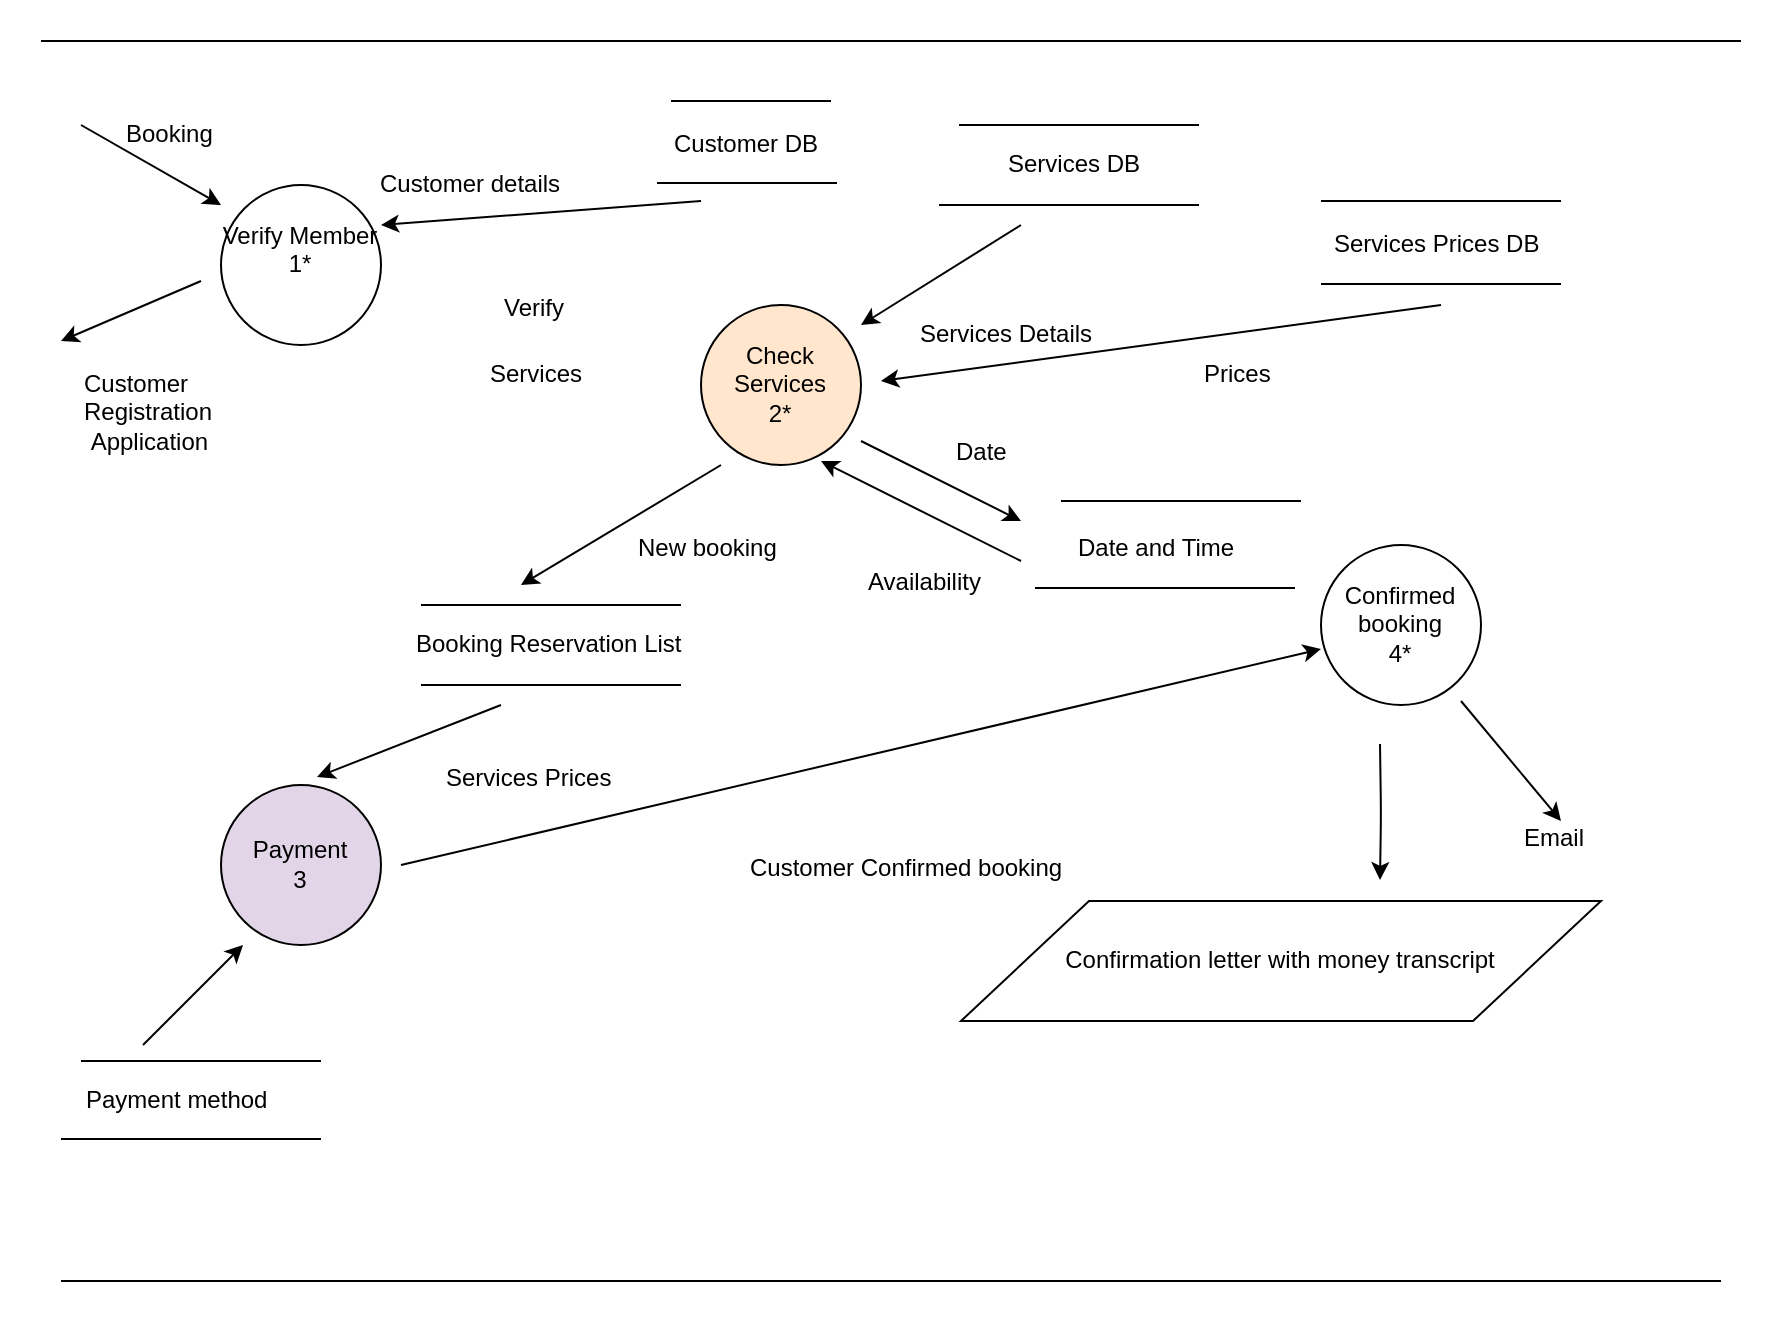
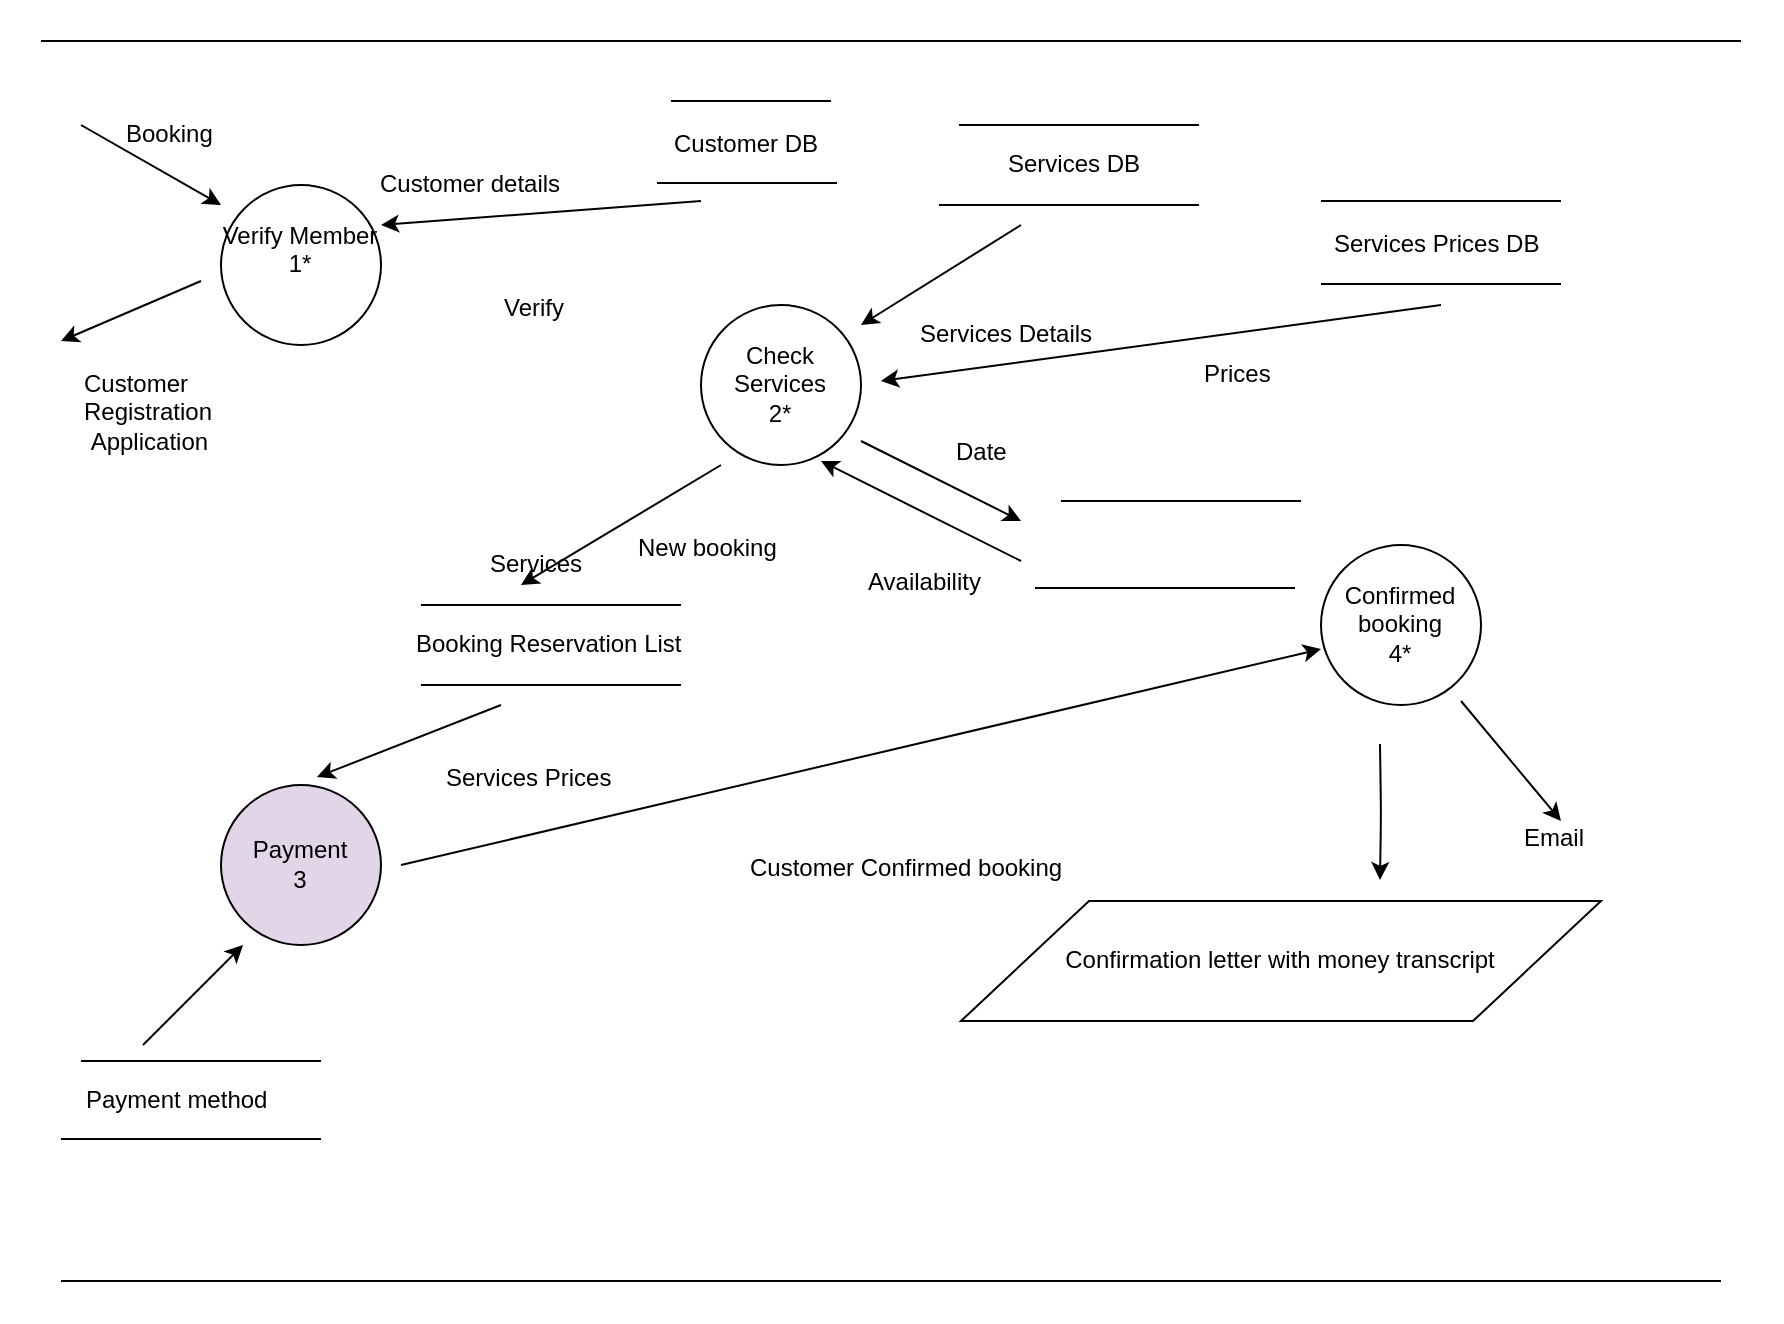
  <mxCell id="0" />
  <mxCell id="1" parent="0" />
  <mxCell id="2" value="Verify Member&lt;br&gt;1*&lt;br&gt;&lt;br&gt;" style="ellipse;whiteSpace=wrap;html=1;aspect=fixed;" vertex="1" parent="1"><mxGeometry x="110" y="92" width="80" height="80" as="geometry" /></mxCell>
- <mxCell id="3" value="Check Services&lt;br&gt;2*&lt;br&gt;" style="ellipse;whiteSpace=wrap;html=1;aspect=fixed;fillColor=#ffe6cc;" vertex="1" parent="1"><mxGeometry x="350" y="152" width="80" height="80" as="geometry" /></mxCell>
+ <mxCell id="3" value="Check Services&lt;br&gt;2*&lt;br&gt;" style="ellipse;whiteSpace=wrap;html=1;aspect=fixed;" vertex="1" parent="1"><mxGeometry x="350" y="152" width="80" height="80" as="geometry" /></mxCell>
  <mxCell id="4" value="Confirmed booking&lt;br&gt;4*&lt;br&gt;" style="ellipse;whiteSpace=wrap;html=1;aspect=fixed;" vertex="1" parent="1"><mxGeometry x="660" y="272" width="80" height="80" as="geometry" /></mxCell>
  <mxCell id="5" value="Payment&lt;br&gt;3&lt;br&gt;" style="ellipse;whiteSpace=wrap;html=1;aspect=fixed;fillColor=#e1d5e7;" vertex="1" parent="1"><mxGeometry x="110" y="392" width="80" height="80" as="geometry" /></mxCell>
  <mxCell id="6" value="" style="endArrow=none;html=1;" edge="1" parent="1"><mxGeometry width="50" height="50" relative="1" as="geometry"><mxPoint x="335" y="50" as="sourcePoint" /><mxPoint x="415" y="50" as="targetPoint" /></mxGeometry></mxCell>
  <mxCell id="7" value="" style="endArrow=none;html=1;" edge="1" parent="1"><mxGeometry width="50" height="50" relative="1" as="geometry"><mxPoint x="328" y="91" as="sourcePoint" /><mxPoint x="418" y="91" as="targetPoint" /></mxGeometry></mxCell>
  <mxCell id="8" value="" style="endArrow=none;html=1;" edge="1" parent="1"><mxGeometry width="50" height="50" relative="1" as="geometry"><mxPoint x="479" y="62" as="sourcePoint" /><mxPoint x="599" y="62" as="targetPoint" /></mxGeometry></mxCell>
  <mxCell id="9" value="" style="endArrow=none;html=1;" edge="1" parent="1"><mxGeometry width="50" height="50" relative="1" as="geometry"><mxPoint x="469" y="102" as="sourcePoint" /><mxPoint x="599" y="102" as="targetPoint" /></mxGeometry></mxCell>
  <mxCell id="10" value="" style="endArrow=classic;html=1;" edge="1" parent="1"><mxGeometry width="50" height="50" relative="1" as="geometry"><mxPoint x="40" y="62" as="sourcePoint" /><mxPoint x="110" y="102" as="targetPoint" /></mxGeometry></mxCell>
  <mxCell id="11" value="" style="endArrow=classic;html=1;" edge="1" parent="1"><mxGeometry width="50" height="50" relative="1" as="geometry"><mxPoint x="100" y="140" as="sourcePoint" /><mxPoint x="30" y="170" as="targetPoint" /></mxGeometry></mxCell>
  <mxCell id="12" value="" style="endArrow=classic;html=1;" edge="1" parent="1"><mxGeometry width="50" height="50" relative="1" as="geometry"><mxPoint x="730" y="350" as="sourcePoint" /><mxPoint x="780" y="410" as="targetPoint" /></mxGeometry></mxCell>
  <mxCell id="13" value="" style="endArrow=classic;html=1;entryX=0;entryY=0.65;entryDx=0;entryDy=0;entryPerimeter=0;" edge="1" parent="1" target="4"><mxGeometry width="50" height="50" relative="1" as="geometry"><mxPoint x="200" y="432" as="sourcePoint" /><mxPoint x="250" y="402" as="targetPoint" /></mxGeometry></mxCell>
  <mxCell id="14" value="" style="endArrow=classic;html=1;" edge="1" parent="1"><mxGeometry width="50" height="50" relative="1" as="geometry"><mxPoint x="71" y="522" as="sourcePoint" /><mxPoint x="121" y="472" as="targetPoint" /></mxGeometry></mxCell>
  <mxCell id="15" value="" style="endArrow=classic;html=1;" edge="1" parent="1"><mxGeometry width="50" height="50" relative="1" as="geometry"><mxPoint x="360" y="232" as="sourcePoint" /><mxPoint x="260" y="292" as="targetPoint" /></mxGeometry></mxCell>
  <mxCell id="16" value="" style="endArrow=classic;html=1;entryX=0.6;entryY=-0.05;entryDx=0;entryDy=0;entryPerimeter=0;" edge="1" parent="1" target="5"><mxGeometry width="50" height="50" relative="1" as="geometry"><mxPoint x="250" y="352" as="sourcePoint" /><mxPoint x="160" y="302" as="targetPoint" /></mxGeometry></mxCell>
  <mxCell id="17" value="" style="endArrow=none;html=1;" edge="1" parent="1"><mxGeometry width="50" height="50" relative="1" as="geometry"><mxPoint x="40" y="530" as="sourcePoint" /><mxPoint x="160" y="530" as="targetPoint" /></mxGeometry></mxCell>
  <mxCell id="18" value="" style="endArrow=none;html=1;" edge="1" parent="1"><mxGeometry width="50" height="50" relative="1" as="geometry"><mxPoint x="30" y="569" as="sourcePoint" /><mxPoint x="160" y="569" as="targetPoint" /></mxGeometry></mxCell>
  <mxCell id="19" value="" style="endArrow=none;html=1;" edge="1" parent="1"><mxGeometry width="50" height="50" relative="1" as="geometry"><mxPoint x="210" y="302" as="sourcePoint" /><mxPoint x="340" y="302" as="targetPoint" /></mxGeometry></mxCell>
  <mxCell id="20" value="" style="endArrow=none;html=1;" edge="1" parent="1"><mxGeometry width="50" height="50" relative="1" as="geometry"><mxPoint x="210" y="342" as="sourcePoint" /><mxPoint x="340" y="342" as="targetPoint" /></mxGeometry></mxCell>
  <mxCell id="21" value="" style="endArrow=classic;html=1;" edge="1" parent="1"><mxGeometry width="50" height="50" relative="1" as="geometry"><mxPoint x="689.5" y="371.5" as="sourcePoint" /><mxPoint x="689.5" y="439.5" as="targetPoint" /><Array as="points"><mxPoint x="690" y="406.5" /></Array></mxGeometry></mxCell>
  <mxCell id="22" value="" style="endArrow=none;html=1;" edge="1" parent="1"><mxGeometry width="50" height="50" relative="1" as="geometry"><mxPoint x="660" y="100" as="sourcePoint" /><mxPoint x="780" y="100" as="targetPoint" /></mxGeometry></mxCell>
  <mxCell id="23" value="" style="endArrow=none;html=1;" edge="1" parent="1"><mxGeometry width="50" height="50" relative="1" as="geometry"><mxPoint x="660" y="141.5" as="sourcePoint" /><mxPoint x="780" y="141.5" as="targetPoint" /></mxGeometry></mxCell>
  <mxCell id="24" value="" style="endArrow=classic;html=1;" edge="1" parent="1"><mxGeometry width="50" height="50" relative="1" as="geometry"><mxPoint x="510" y="112" as="sourcePoint" /><mxPoint x="430" y="162" as="targetPoint" /></mxGeometry></mxCell>
  <mxCell id="25" value="" style="endArrow=classic;html=1;" edge="1" parent="1"><mxGeometry width="50" height="50" relative="1" as="geometry"><mxPoint x="720" y="152" as="sourcePoint" /><mxPoint x="440" y="190" as="targetPoint" /></mxGeometry></mxCell>
  <mxCell id="26" value="" style="endArrow=classic;html=1;" edge="1" parent="1"><mxGeometry width="50" height="50" relative="1" as="geometry"><mxPoint x="350" y="100" as="sourcePoint" /><mxPoint x="190" y="112" as="targetPoint" /></mxGeometry></mxCell>
  <mxCell id="27" value="Booking" style="text;html=1;resizable=0;points=[];autosize=1;align=left;verticalAlign=top;spacingTop=-4;" vertex="1" parent="1"><mxGeometry x="61" y="57" width="60" height="20" as="geometry" /></mxCell>
  <mxCell id="28" value="Customer &lt;br&gt;Registration&amp;nbsp;&lt;br&gt;&amp;nbsp;Application" style="text;html=1;resizable=0;points=[];autosize=1;align=left;verticalAlign=top;spacingTop=-4;" vertex="1" parent="1"><mxGeometry x="40" y="182" width="80" height="40" as="geometry" /></mxCell>
  <mxCell id="29" value="Customer details" style="text;html=1;resizable=0;points=[];autosize=1;align=left;verticalAlign=top;spacingTop=-4;" vertex="1" parent="1"><mxGeometry x="188" y="82" width="110" height="20" as="geometry" /></mxCell>
  <mxCell id="30" value="Customer DB" style="text;html=1;resizable=0;points=[];autosize=1;align=left;verticalAlign=top;spacingTop=-4;" vertex="1" parent="1"><mxGeometry x="335" y="62" width="90" height="20" as="geometry" /></mxCell>
  <mxCell id="31" value="Verify" style="text;html=1;resizable=0;points=[];autosize=1;align=left;verticalAlign=top;spacingTop=-4;" vertex="1" parent="1"><mxGeometry x="250" y="144" width="50" height="20" as="geometry" /></mxCell>
- <mxCell id="32" value="Services" style="text;html=1;resizable=0;points=[];autosize=1;align=left;verticalAlign=top;spacingTop=-4;" vertex="1" parent="1"><mxGeometry x="243" y="177" width="60" height="20" as="geometry" /></mxCell>
+ <mxCell id="32" value="Services" style="text;html=1;resizable=0;points=[];autosize=1;align=left;verticalAlign=top;spacingTop=-4;" vertex="1" parent="1"><mxGeometry x="243" y="272" width="60" height="20" as="geometry" /></mxCell>
  <mxCell id="33" value="New booking" style="text;html=1;resizable=0;points=[];autosize=1;align=left;verticalAlign=top;spacingTop=-4;" vertex="1" parent="1"><mxGeometry x="317" y="264" width="80" height="20" as="geometry" /></mxCell>
  <mxCell id="34" value="Services DB" style="text;html=1;resizable=0;points=[];autosize=1;align=left;verticalAlign=top;spacingTop=-4;" vertex="1" parent="1"><mxGeometry x="502" y="72" width="80" height="20" as="geometry" /></mxCell>
  <mxCell id="35" value="Services Details" style="text;html=1;resizable=0;points=[];autosize=1;align=left;verticalAlign=top;spacingTop=-4;" vertex="1" parent="1"><mxGeometry x="458" y="157" width="100" height="20" as="geometry" /></mxCell>
  <mxCell id="36" value="Prices" style="text;html=1;resizable=0;points=[];autosize=1;align=left;verticalAlign=top;spacingTop=-4;" vertex="1" parent="1"><mxGeometry x="600" y="177" width="50" height="20" as="geometry" /></mxCell>
  <mxCell id="37" value="Services Prices DB" style="text;html=1;resizable=0;points=[];autosize=1;align=left;verticalAlign=top;spacingTop=-4;" vertex="1" parent="1"><mxGeometry x="665" y="112" width="120" height="20" as="geometry" /></mxCell>
  <mxCell id="38" value="Booking Reservation List" style="text;html=1;resizable=0;points=[];autosize=1;align=left;verticalAlign=top;spacingTop=-4;" vertex="1" parent="1"><mxGeometry x="206" y="312" width="150" height="20" as="geometry" /></mxCell>
  <mxCell id="39" value="Services Prices" style="text;html=1;resizable=0;points=[];autosize=1;align=left;verticalAlign=top;spacingTop=-4;" vertex="1" parent="1"><mxGeometry x="221" y="379" width="100" height="20" as="geometry" /></mxCell>
  <mxCell id="40" value="Payment method" style="text;html=1;resizable=0;points=[];autosize=1;align=left;verticalAlign=top;spacingTop=-4;" vertex="1" parent="1"><mxGeometry x="41" y="540" width="110" height="20" as="geometry" /></mxCell>
  <mxCell id="41" value="Customer Confirmed booking" style="text;html=1;resizable=0;points=[];autosize=1;align=left;verticalAlign=top;spacingTop=-4;" vertex="1" parent="1"><mxGeometry x="373" y="424" width="170" height="20" as="geometry" /></mxCell>
  <mxCell id="42" value="Email" style="text;html=1;resizable=0;points=[];autosize=1;align=left;verticalAlign=top;spacingTop=-4;" vertex="1" parent="1"><mxGeometry x="760" y="409" width="50" height="20" as="geometry" /></mxCell>
  <mxCell id="43" value="Confirmation letter with money transcript" style="shape=parallelogram;perimeter=parallelogramPerimeter;whiteSpace=wrap;html=1;" vertex="1" parent="1"><mxGeometry x="480" y="450" width="320" height="60" as="geometry" /></mxCell>
  <mxCell id="44" value="" style="endArrow=none;html=1;" edge="1" parent="1"><mxGeometry width="50" height="50" relative="1" as="geometry"><mxPoint x="30" y="640" as="sourcePoint" /><mxPoint x="860" y="640" as="targetPoint" /></mxGeometry></mxCell>
  <mxCell id="45" value="" style="endArrow=none;html=1;" edge="1" parent="1"><mxGeometry width="50" height="50" relative="1" as="geometry"><mxPoint y="20" as="sourcePoint" x="20" /><mxPoint x="870" y="20" as="targetPoint" /></mxGeometry></mxCell>
  <mxCell id="46" value="" style="endArrow=classic;html=1;entryX=0.75;entryY=0.975;entryDx=0;entryDy=0;entryPerimeter=0;" edge="1" parent="1" target="3"><mxGeometry width="50" height="50" relative="1" as="geometry"><mxPoint x="510" y="280" as="sourcePoint" /><mxPoint x="405" y="272" as="targetPoint" /></mxGeometry></mxCell>
  <mxCell id="47" value="" style="endArrow=none;html=1;" edge="1" parent="1"><mxGeometry width="50" height="50" relative="1" as="geometry"><mxPoint x="530" y="250" as="sourcePoint" /><mxPoint x="650" y="250" as="targetPoint" /></mxGeometry></mxCell>
  <mxCell id="48" value="" style="endArrow=none;html=1;" edge="1" parent="1"><mxGeometry width="50" height="50" relative="1" as="geometry"><mxPoint x="517" y="293.5" as="sourcePoint" /><mxPoint x="647" y="293.5" as="targetPoint" /></mxGeometry></mxCell>
- <mxCell id="49" value="Date and Time" style="text;html=1;resizable=0;points=[];autosize=1;align=left;verticalAlign=top;spacingTop=-4;" vertex="1" parent="1"><mxGeometry x="537" y="264" width="90" height="20" as="geometry" /></mxCell>
  <mxCell id="50" value="" style="endArrow=classic;html=1;" edge="1" parent="1"><mxGeometry width="50" height="50" relative="1" as="geometry"><mxPoint x="430" y="220" as="sourcePoint" /><mxPoint x="510" y="260" as="targetPoint" /></mxGeometry></mxCell>
  <mxCell id="51" value="Date" style="text;html=1;resizable=0;points=[];autosize=1;align=left;verticalAlign=top;spacingTop=-4;" vertex="1" parent="1"><mxGeometry x="476" y="216" width="40" height="20" as="geometry" /></mxCell>
  <mxCell id="52" value="Availability" style="text;html=1;resizable=0;points=[];autosize=1;align=left;verticalAlign=top;spacingTop=-4;" vertex="1" parent="1"><mxGeometry x="432" y="281" width="70" height="20" as="geometry" /></mxCell>
